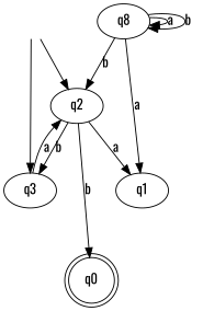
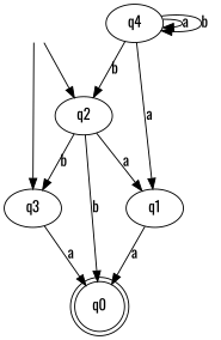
  digraph {
    fontname=Oswald
    node [fontname=Oswald]
    edge [fontname=Oswald weight=b]
    "" [shape=none]
    q2
    q3
    q0 [shape=doublecircle]
    q1
-   q4 [label=q8]
+   q4
    "" -> q2 [weight=""]
    "" -> q3 [weight=""]
    q2 -> q3 [label=b]
    q2 -> q0 [label=b]
    q2 -> q1 [label=a]
-   q3 -> q2 [label=a weight=a]
+   q3 -> q0 [label=a weight=a]
+   q1 -> q0 [label=a weight=a]
    q4 -> q2 [label=b]
    q4 -> q1 [label=a weight=a]
    q4 -> q4 [label=a weight=a]
    q4 -> q4 [label=b]
  }
